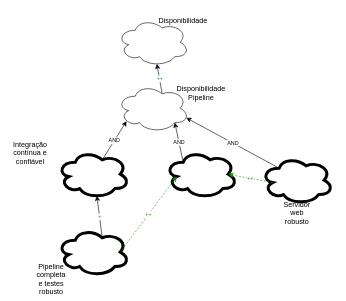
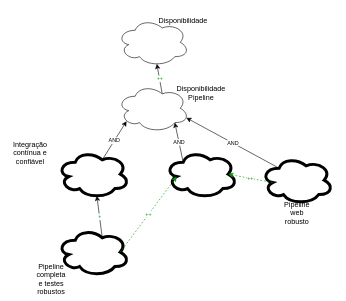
  <mxCell id="0" />
  <mxCell id="1" parent="0" />
  <mxCell id="2" value="" style="ellipse;shape=cloud;whiteSpace=wrap;html=1;imageBorder=none;" vertex="1" parent="1"><mxGeometry x="195" y="30" width="120" height="80" as="geometry" /></mxCell>
  <mxCell id="3" value="Disponibilidade" style="text;html=1;strokeColor=none;fillColor=none;align=center;verticalAlign=middle;whiteSpace=wrap;rounded=0;" vertex="1" parent="1"><mxGeometry x="275" y="20" width="60" height="30" as="geometry" /></mxCell>
  <mxCell id="4" value="&lt;font color=&quot;#009900&quot;&gt;++&lt;/font&gt;" style="endArrow=classic;html=1;rounded=0;fontSize=9;fontColor=#000000;exitX=0.625;exitY=0.2;exitDx=0;exitDy=0;exitPerimeter=0;entryX=0.55;entryY=0.95;entryDx=0;entryDy=0;entryPerimeter=0;" edge="1" parent="1" source="6" target="2"><mxGeometry relative="1" as="geometry"><mxPoint x="255" y="30" as="sourcePoint" /><mxPoint x="255" y="30" as="targetPoint" /></mxGeometry></mxCell>
  <mxCell id="5" value="" style="group" vertex="1" connectable="0" parent="1"><mxGeometry x="195" y="140" width="170" height="80" as="geometry" /></mxCell>
  <mxCell id="6" value="" style="ellipse;shape=cloud;whiteSpace=wrap;html=1;imageBorder=none;" vertex="1" parent="5"><mxGeometry width="120" height="80" as="geometry" /></mxCell>
  <mxCell id="7" value="Disponibilidade Pipeline" style="text;html=1;strokeColor=none;fillColor=none;align=center;verticalAlign=middle;whiteSpace=wrap;rounded=0;" vertex="1" parent="5"><mxGeometry x="110" width="60" height="30" as="geometry" /></mxCell>
  <mxCell id="8" value="" style="ellipse;shape=cloud;whiteSpace=wrap;html=1;strokeColor=#000000;strokeWidth=5;" vertex="1" parent="1"><mxGeometry x="95" y="250" width="120" height="80" as="geometry" /></mxCell>
  <mxCell id="9" value="Integração contínua e confiável" style="text;html=1;strokeColor=none;fillColor=none;align=center;verticalAlign=middle;whiteSpace=wrap;rounded=0;" vertex="1" parent="1"><mxGeometry x="20" y="240" width="60" height="30" as="geometry" /></mxCell>
  <mxCell id="10" value="" style="group" vertex="1" connectable="0" parent="1"><mxGeometry x="215" y="250" width="180" height="80" as="geometry" /></mxCell>
  <mxCell id="11" value="" style="ellipse;shape=cloud;whiteSpace=wrap;html=1;strokeColor=#000000;strokeWidth=5;" vertex="1" parent="10"><mxGeometry x="60" width="120" height="80" as="geometry" /></mxCell>
  <mxCell id="12" value="" style="ellipse;shape=cloud;whiteSpace=wrap;html=1;strokeColor=#000000;strokeWidth=5;" vertex="1" parent="1"><mxGeometry x="95" y="380" width="120" height="80" as="geometry" /></mxCell>
  <mxCell id="13" value="AND" style="endArrow=classic;html=1;rounded=0;fontSize=9;fontColor=#000000;exitX=0.625;exitY=0.2;exitDx=0;exitDy=0;exitPerimeter=0;entryX=0.13;entryY=0.77;entryDx=0;entryDy=0;entryPerimeter=0;" edge="1" parent="1" source="8" target="6"><mxGeometry relative="1" as="geometry"><mxPoint x="155" y="150" as="sourcePoint" /><mxPoint x="155" y="150" as="targetPoint" /></mxGeometry></mxCell>
  <mxCell id="14" value="AND" style="endArrow=classic;html=1;rounded=0;fontSize=9;fontColor=#000000;exitX=0.25;exitY=0.25;exitDx=0;exitDy=0;exitPerimeter=0;entryX=0.8;entryY=0.8;entryDx=0;entryDy=0;entryPerimeter=0;" edge="1" parent="1" source="11" target="6"><mxGeometry relative="1" as="geometry"><mxPoint x="180" y="276" as="sourcePoint" /><mxPoint x="220.6" y="211.6" as="targetPoint" /></mxGeometry></mxCell>
- <mxCell id="15" value="Pipeline completa e testes robusto" style="text;html=1;strokeColor=none;fillColor=none;align=center;verticalAlign=middle;whiteSpace=wrap;rounded=0;" vertex="1" parent="1"><mxGeometry x="55" y="450" width="60" height="30" as="geometry" /></mxCell>
+ <mxCell id="15" value="Pipeline completa e testes robustos" style="text;html=1;strokeColor=none;fillColor=none;align=center;verticalAlign=middle;whiteSpace=wrap;rounded=0;" vertex="1" parent="1"><mxGeometry x="55" y="450" width="60" height="30" as="geometry" /></mxCell>
  <mxCell id="16" value="&lt;font color=&quot;#009900&quot;&gt;+&lt;/font&gt;" style="endArrow=classic;html=1;rounded=0;fontSize=9;fontColor=#000000;exitX=0.625;exitY=0.2;exitDx=0;exitDy=0;exitPerimeter=0;entryX=0.55;entryY=0.95;entryDx=0;entryDy=0;entryPerimeter=0;" edge="1" parent="1" source="12" target="8"><mxGeometry relative="1" as="geometry"><mxPoint x="155" y="280" as="sourcePoint" /><mxPoint x="155" y="280" as="targetPoint" /></mxGeometry></mxCell>
  <mxCell id="17" value="" style="ellipse;shape=cloud;whiteSpace=wrap;html=1;strokeColor=#000000;strokeWidth=5;" vertex="1" parent="1"><mxGeometry x="435" y="260" width="120" height="80" as="geometry" /></mxCell>
  <mxCell id="18" value="AND" style="endArrow=classic;html=1;rounded=0;fontSize=9;fontColor=#000000;entryX=0.96;entryY=0.7;entryDx=0;entryDy=0;entryPerimeter=0;exitX=0.25;exitY=0.25;exitDx=0;exitDy=0;exitPerimeter=0;" edge="1" parent="1" source="17" target="6"><mxGeometry relative="1" as="geometry"><mxPoint x="485" y="160" as="sourcePoint" /><mxPoint x="485" y="160" as="targetPoint" /></mxGeometry></mxCell>
- <mxCell id="19" value="Servidor web robusto" style="text;html=1;strokeColor=none;fillColor=none;align=center;verticalAlign=middle;whiteSpace=wrap;rounded=0;" vertex="1" parent="1"><mxGeometry x="465" y="340" width="60" height="30" as="geometry" /></mxCell>
+ <mxCell id="19" value="Pipeline web robusto" style="text;html=1;strokeColor=none;fillColor=none;align=center;verticalAlign=middle;whiteSpace=wrap;rounded=0;" vertex="1" parent="1"><mxGeometry x="465" y="340" width="60" height="30" as="geometry" /></mxCell>
  <mxCell id="20" value="&lt;font color=&quot;#009900&quot;&gt;++&lt;/font&gt;" style="endArrow=classic;html=1;rounded=0;fontSize=9;fontColor=#000000;dashed=1;strokeColor=#009900;exitX=0.875;exitY=0.5;exitDx=0;exitDy=0;exitPerimeter=0;entryX=0.16;entryY=0.55;entryDx=0;entryDy=0;entryPerimeter=0;" edge="1" parent="1" source="12" target="11"><mxGeometry relative="1" as="geometry"><mxPoint x="215" y="420" as="sourcePoint" /><mxPoint x="315" y="420" as="targetPoint" /></mxGeometry></mxCell>
  <mxCell id="21" value="&lt;font color=&quot;#009900&quot;&gt;++&lt;/font&gt;" style="endArrow=classic;html=1;rounded=0;fontSize=9;fontColor=#000000;dashed=1;strokeColor=#009900;exitX=0.16;exitY=0.55;exitDx=0;exitDy=0;exitPerimeter=0;entryX=0.875;entryY=0.5;entryDx=0;entryDy=0;entryPerimeter=0;" edge="1" parent="1" source="17" target="11"><mxGeometry relative="1" as="geometry"><mxPoint x="325" y="300" as="sourcePoint" /><mxPoint x="325" y="300" as="targetPoint" /></mxGeometry></mxCell>
